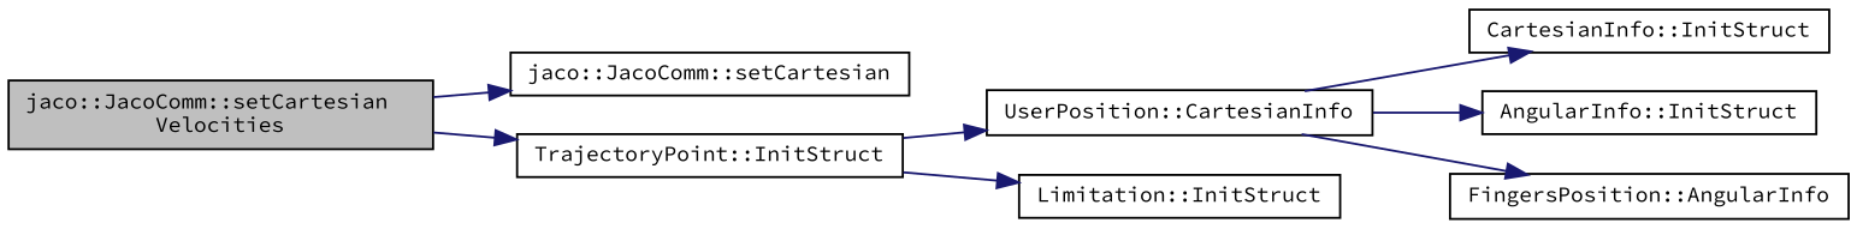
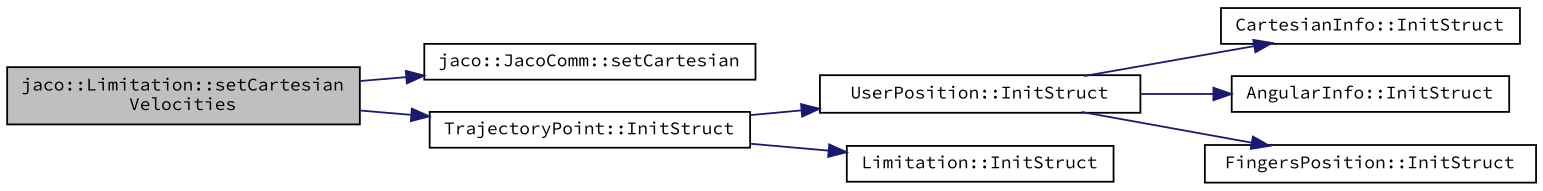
  digraph {
    fontname="Source Code Pro"
    rankdir=LR
    node [color=black fillcolor=white fontname="Source Code Pro" fontsize=10 shape=record style=filled]
    edge [color=midnightblue fontname="Source Code Pro" fontsize=10 labelfontname=Helvetica labelfontsize=10 style=solid]
-   n1 [fillcolor=grey75 fontcolor=black height=0.2 label="jaco::JacoComm::setCartesian\lVelocities" width=0.4]
+   n1 [fillcolor=grey75 fontcolor=black height=0.2 label="jaco::Limitation::setCartesian\lVelocities" width=0.4]
    n2 [height=0.2 label="jaco::JacoComm::setCartesian" width=0.4]
    n3 [height=0.2 label="TrajectoryPoint::InitStruct" width=0.4]
-   n4 [height=0.2 label="UserPosition::CartesianInfo" width=0.4]
+   n4 [height=0.2 label="UserPosition::InitStruct" width=0.4]
    n5 [height=0.2 label="Limitation::InitStruct" width=0.4]
    n6 [height=0.2 label="CartesianInfo::InitStruct" width=0.4]
    n7 [height=0.2 label="AngularInfo::InitStruct" width=0.4]
-   n8 [height=0.2 label="FingersPosition::AngularInfo" width=0.4]
+   n8 [height=0.2 label="FingersPosition::InitStruct" width=0.4]
    n1 -> n2
    n1 -> n3
    n3 -> n4
    n3 -> n5
    n4 -> n6
    n4 -> n7
    n4 -> n8
  }
